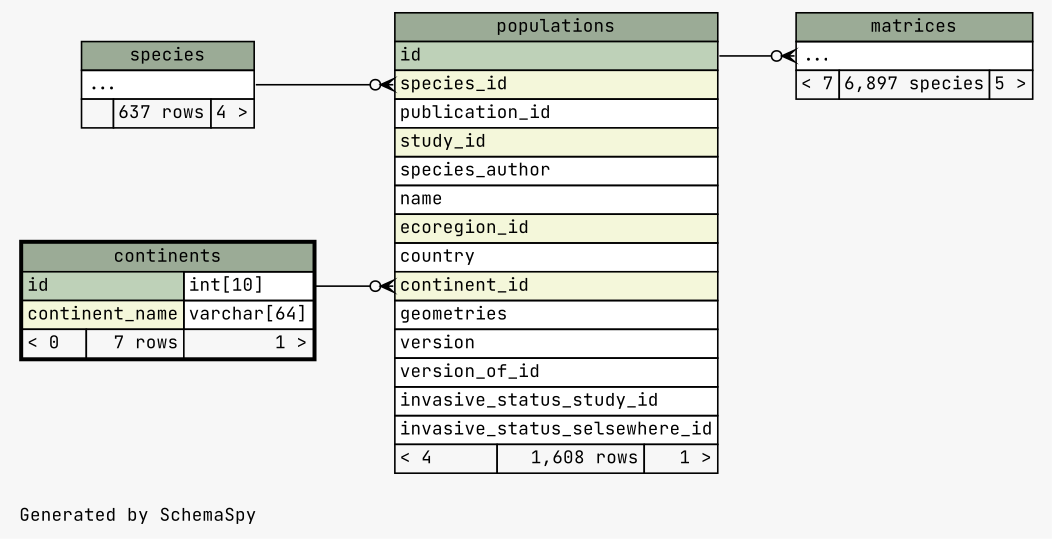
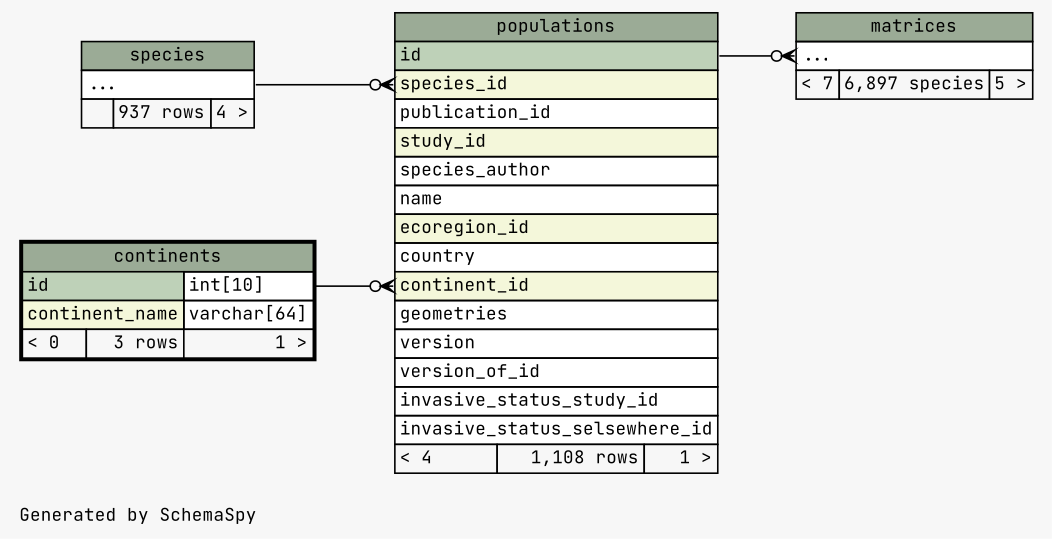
  digraph {
    bgcolor="#f7f7f7"
    fontname="JetBrains Mono"
    fontsize=11
    label="\nGenerated by SchemaSpy"
    labeljust=l
    nodesep=0.18
    rankdir=RL
    ranksep=0.46
    node [fontname="JetBrains Mono" fontsize=11 shape=plaintext]
    edge [arrowhead=none arrowsize=0.8 arrowtail=crowodot dir=back fontname="JetBrains Mono"]
    n1 [label=<     <TABLE BORDER="0" CELLBORDER="1" CELLSPACING="0" BGCOLOR="#ffffff">       <TR><TD COLSPAN="3" BGCOLOR="#9bab96" ALIGN="CENTER">matrices</TD></TR>       <TR><TD PORT="elipses" COLSPAN="3" ALIGN="LEFT">...</TD></TR>       <TR><TD ALIGN="LEFT" BGCOLOR="#f7f7f7">&lt; 7</TD><TD ALIGN="RIGHT" BGCOLOR="#f7f7f7">6,897 species</TD><TD ALIGN="RIGHT" BGCOLOR="#f7f7f7">5 &gt;</TD></TR>     </TABLE>>]
-   n2 [label=<     <TABLE BORDER="0" CELLBORDER="1" CELLSPACING="0" BGCOLOR="#ffffff">       <TR><TD COLSPAN="3" BGCOLOR="#9bab96" ALIGN="CENTER">populations</TD></TR>       <TR><TD PORT="id" COLSPAN="3" BGCOLOR="#bed1b8" ALIGN="LEFT">id</TD></TR>       <TR><TD PORT="species_id" COLSPAN="3" BGCOLOR="#f4f7da" ALIGN="LEFT">species_id</TD></TR>       <TR><TD PORT="publication_id" COLSPAN="3" ALIGN="LEFT">publication_id</TD></TR>       <TR><TD PORT="study_id" COLSPAN="3" BGCOLOR="#f4f7da" ALIGN="LEFT">study_id</TD></TR>       <TR><TD PORT="species_author" COLSPAN="3" ALIGN="LEFT">species_author</TD></TR>       <TR><TD PORT="name" COLSPAN="3" ALIGN="LEFT">name</TD></TR>       <TR><TD PORT="ecoregion_id" COLSPAN="3" BGCOLOR="#f4f7da" ALIGN="LEFT">ecoregion_id</TD></TR>       <TR><TD PORT="country" COLSPAN="3" ALIGN="LEFT">country</TD></TR>       <TR><TD PORT="continent_id" COLSPAN="3" BGCOLOR="#f4f7da" ALIGN="LEFT">continent_id</TD></TR>       <TR><TD PORT="geometries" COLSPAN="3" ALIGN="LEFT">geometries</TD></TR>       <TR><TD PORT="version" COLSPAN="3" ALIGN="LEFT">version</TD></TR>       <TR><TD PORT="version_of_id" COLSPAN="3" ALIGN="LEFT">version_of_id</TD></TR>       <TR><TD PORT="invasive_status_study_id" COLSPAN="3" ALIGN="LEFT">invasive_status_study_id</TD></TR>       <TR><TD PORT="invasive_status_selsewhere_id" COLSPAN="3" ALIGN="LEFT">invasive_status_selsewhere_id</TD></TR>       <TR><TD ALIGN="LEFT" BGCOLOR="#f7f7f7">&lt; 4</TD><TD ALIGN="RIGHT" BGCOLOR="#f7f7f7">1,608 rows</TD><TD ALIGN="RIGHT" BGCOLOR="#f7f7f7">1 &gt;</TD></TR>     </TABLE>>]
-   n3 [label=<     <TABLE BORDER="2" CELLBORDER="1" CELLSPACING="0" BGCOLOR="#ffffff">       <TR><TD COLSPAN="3" BGCOLOR="#9bab96" ALIGN="CENTER">continents</TD></TR>       <TR><TD PORT="id" COLSPAN="2" BGCOLOR="#bed1b8" ALIGN="LEFT">id</TD><TD PORT="id.type" ALIGN="LEFT">int[10]</TD></TR>       <TR><TD PORT="continent_name" COLSPAN="2" BGCOLOR="#f4f7da" ALIGN="LEFT">continent_name</TD><TD PORT="continent_name.type" ALIGN="LEFT">varchar[64]</TD></TR>       <TR><TD ALIGN="LEFT" BGCOLOR="#f7f7f7">&lt; 0</TD><TD ALIGN="RIGHT" BGCOLOR="#f7f7f7">7 rows</TD><TD ALIGN="RIGHT" BGCOLOR="#f7f7f7">1 &gt;</TD></TR>     </TABLE>>]
-   n4 [label=<     <TABLE BORDER="0" CELLBORDER="1" CELLSPACING="0" BGCOLOR="#ffffff">       <TR><TD COLSPAN="3" BGCOLOR="#9bab96" ALIGN="CENTER">species</TD></TR>       <TR><TD PORT="elipses" COLSPAN="3" ALIGN="LEFT">...</TD></TR>       <TR><TD ALIGN="LEFT" BGCOLOR="#f7f7f7">  </TD><TD ALIGN="RIGHT" BGCOLOR="#f7f7f7">637 rows</TD><TD ALIGN="RIGHT" BGCOLOR="#f7f7f7">4 &gt;</TD></TR>     </TABLE>>]
+   n2 [label=<     <TABLE BORDER="0" CELLBORDER="1" CELLSPACING="0" BGCOLOR="#ffffff">       <TR><TD COLSPAN="3" BGCOLOR="#9bab96" ALIGN="CENTER">populations</TD></TR>       <TR><TD PORT="id" COLSPAN="3" BGCOLOR="#bed1b8" ALIGN="LEFT">id</TD></TR>       <TR><TD PORT="species_id" COLSPAN="3" BGCOLOR="#f4f7da" ALIGN="LEFT">species_id</TD></TR>       <TR><TD PORT="publication_id" COLSPAN="3" ALIGN="LEFT">publication_id</TD></TR>       <TR><TD PORT="study_id" COLSPAN="3" BGCOLOR="#f4f7da" ALIGN="LEFT">study_id</TD></TR>       <TR><TD PORT="species_author" COLSPAN="3" ALIGN="LEFT">species_author</TD></TR>       <TR><TD PORT="name" COLSPAN="3" ALIGN="LEFT">name</TD></TR>       <TR><TD PORT="ecoregion_id" COLSPAN="3" BGCOLOR="#f4f7da" ALIGN="LEFT">ecoregion_id</TD></TR>       <TR><TD PORT="country" COLSPAN="3" ALIGN="LEFT">country</TD></TR>       <TR><TD PORT="continent_id" COLSPAN="3" BGCOLOR="#f4f7da" ALIGN="LEFT">continent_id</TD></TR>       <TR><TD PORT="geometries" COLSPAN="3" ALIGN="LEFT">geometries</TD></TR>       <TR><TD PORT="version" COLSPAN="3" ALIGN="LEFT">version</TD></TR>       <TR><TD PORT="version_of_id" COLSPAN="3" ALIGN="LEFT">version_of_id</TD></TR>       <TR><TD PORT="invasive_status_study_id" COLSPAN="3" ALIGN="LEFT">invasive_status_study_id</TD></TR>       <TR><TD PORT="invasive_status_selsewhere_id" COLSPAN="3" ALIGN="LEFT">invasive_status_selsewhere_id</TD></TR>       <TR><TD ALIGN="LEFT" BGCOLOR="#f7f7f7">&lt; 4</TD><TD ALIGN="RIGHT" BGCOLOR="#f7f7f7">1,108 rows</TD><TD ALIGN="RIGHT" BGCOLOR="#f7f7f7">1 &gt;</TD></TR>     </TABLE>>]
+   n3 [label=<     <TABLE BORDER="2" CELLBORDER="1" CELLSPACING="0" BGCOLOR="#ffffff">       <TR><TD COLSPAN="3" BGCOLOR="#9bab96" ALIGN="CENTER">continents</TD></TR>       <TR><TD PORT="id" COLSPAN="2" BGCOLOR="#bed1b8" ALIGN="LEFT">id</TD><TD PORT="id.type" ALIGN="LEFT">int[10]</TD></TR>       <TR><TD PORT="continent_name" COLSPAN="2" BGCOLOR="#f4f7da" ALIGN="LEFT">continent_name</TD><TD PORT="continent_name.type" ALIGN="LEFT">varchar[64]</TD></TR>       <TR><TD ALIGN="LEFT" BGCOLOR="#f7f7f7">&lt; 0</TD><TD ALIGN="RIGHT" BGCOLOR="#f7f7f7">3 rows</TD><TD ALIGN="RIGHT" BGCOLOR="#f7f7f7">1 &gt;</TD></TR>     </TABLE>>]
+   n4 [label=<     <TABLE BORDER="0" CELLBORDER="1" CELLSPACING="0" BGCOLOR="#ffffff">       <TR><TD COLSPAN="3" BGCOLOR="#9bab96" ALIGN="CENTER">species</TD></TR>       <TR><TD PORT="elipses" COLSPAN="3" ALIGN="LEFT">...</TD></TR>       <TR><TD ALIGN="LEFT" BGCOLOR="#f7f7f7">  </TD><TD ALIGN="RIGHT" BGCOLOR="#f7f7f7">937 rows</TD><TD ALIGN="RIGHT" BGCOLOR="#f7f7f7">4 &gt;</TD></TR>     </TABLE>>]
    n1 -> n2 [headport="id:e" tailport="elipses:w"]
    n2 -> n3 [headport="id.type:e" tailport="continent_id:w"]
    n2 -> n4 [headport="elipses:e" tailport="species_id:w"]
  }
